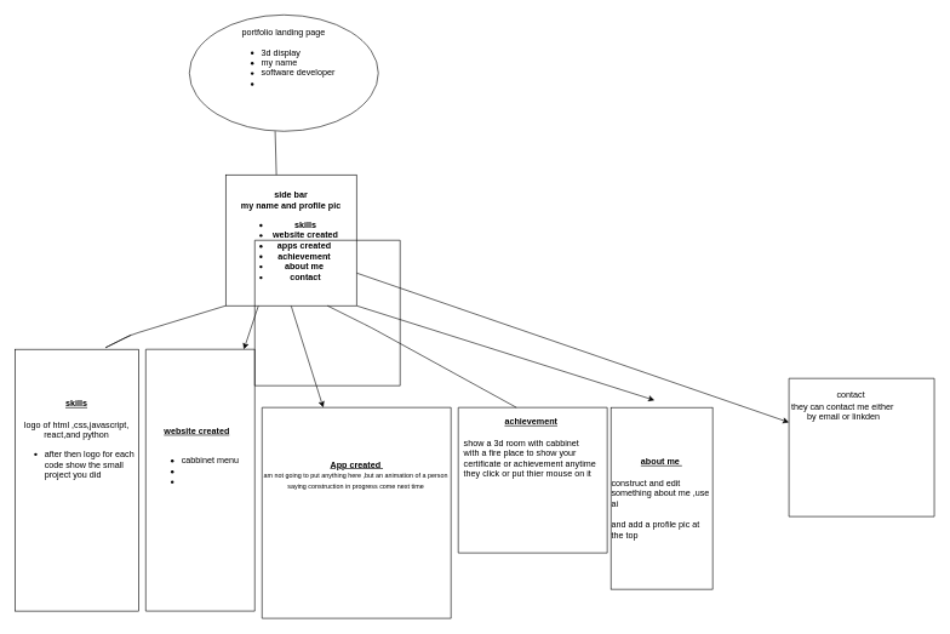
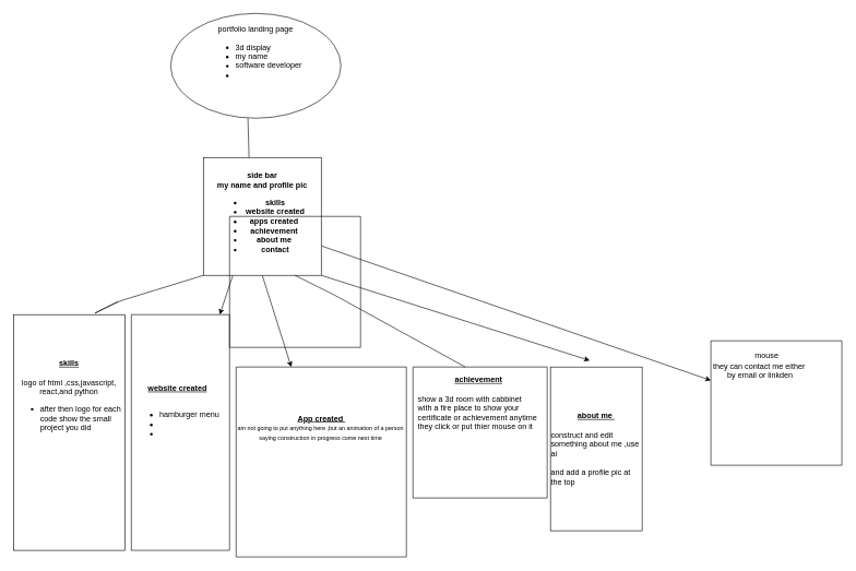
  <mxCell id="0" />
  <mxCell id="1" parent="0" />
  <mxCell id="2" value="&lt;div&gt;&lt;br&gt;&lt;/div&gt;portfolio landing page&lt;div style=&quot;text-align: left;&quot;&gt;&lt;ul&gt;&lt;li&gt;3d display&lt;/li&gt;&lt;li&gt;my name&lt;/li&gt;&lt;li&gt;software developer&lt;/li&gt;&lt;li&gt;&lt;br&gt;&lt;/li&gt;&lt;/ul&gt;&lt;/div&gt;&lt;div&gt;&amp;nbsp;&lt;/div&gt;&lt;div&gt;&amp;nbsp;&lt;div&gt;&lt;br&gt;&lt;/div&gt;&lt;/div&gt;" style="ellipse;whiteSpace=wrap;html=1;" parent="1" vertex="1"><mxGeometry x="260" y="20" width="260" height="160" as="geometry" /></mxCell>
  <mxCell id="3" value="" style="endArrow=none;html=1;entryX=0.454;entryY=1;entryDx=0;entryDy=0;entryPerimeter=0;" parent="1" target="2" edge="1"><mxGeometry width="50" height="50" relative="1" as="geometry"><mxPoint x="378" y="250" as="sourcePoint" /><mxPoint x="340" y="200" as="targetPoint" /><Array as="points"><mxPoint x="380" y="250" /></Array></mxGeometry></mxCell>
  <mxCell id="4" style="edgeStyle=none;html=1;exitX=0.25;exitY=1;exitDx=0;exitDy=0;" edge="1" parent="1" source="8" target="11"><mxGeometry relative="1" as="geometry"><mxPoint x="300" y="470" as="targetPoint" /></mxGeometry></mxCell>
  <mxCell id="5" style="edgeStyle=none;html=1;exitX=0.5;exitY=1;exitDx=0;exitDy=0;" edge="1" parent="1" source="8" target="13"><mxGeometry relative="1" as="geometry"><mxPoint x="400" y="480" as="targetPoint" /></mxGeometry></mxCell>
  <mxCell id="6" style="edgeStyle=none;html=1;exitX=1;exitY=1;exitDx=0;exitDy=0;" edge="1" parent="1" source="8"><mxGeometry relative="1" as="geometry"><mxPoint x="900" y="550" as="targetPoint" /></mxGeometry></mxCell>
  <mxCell id="7" style="edgeStyle=none;html=1;exitX=1;exitY=0.75;exitDx=0;exitDy=0;" edge="1" parent="1" source="8" target="20"><mxGeometry relative="1" as="geometry"><mxPoint x="1093" y="550" as="targetPoint" /></mxGeometry></mxCell>
  <mxCell id="8" value="&lt;b&gt;side bar&lt;/b&gt;&lt;div&gt;&lt;div style=&quot;text-align: left;&quot;&gt;&lt;b&gt;my name and profile pic&lt;/b&gt;&lt;/div&gt;&lt;div&gt;&lt;ul&gt;&lt;li&gt;&lt;b&gt;skills&lt;/b&gt;&lt;/li&gt;&lt;li&gt;&lt;b&gt;website created&lt;/b&gt;&lt;/li&gt;&lt;li&gt;&lt;b&gt;apps created&amp;nbsp;&lt;/b&gt;&lt;/li&gt;&lt;li&gt;&lt;b&gt;achievement&amp;nbsp;&lt;/b&gt;&lt;/li&gt;&lt;li&gt;&lt;b&gt;about me&amp;nbsp;&lt;/b&gt;&lt;/li&gt;&lt;li&gt;&lt;b&gt;contact&lt;/b&gt;&lt;/li&gt;&lt;/ul&gt;&lt;/div&gt;&lt;/div&gt;" style="whiteSpace=wrap;html=1;aspect=fixed;" parent="1" vertex="1"><mxGeometry x="310" y="240" width="180" height="180" as="geometry" /></mxCell>
  <mxCell id="9" value="" style="endArrow=none;html=1;entryX=0;entryY=1;entryDx=0;entryDy=0;" edge="1" parent="1" target="8"><mxGeometry width="50" height="50" relative="1" as="geometry"><mxPoint x="180" y="460" as="sourcePoint" /><mxPoint x="370" y="460" as="targetPoint" /><Array as="points"><mxPoint x="140" y="480" /><mxPoint x="180" y="460" /></Array></mxGeometry></mxCell>
  <mxCell id="10" value="&lt;b&gt;&lt;u&gt;skills&lt;/u&gt;&lt;/b&gt;&lt;div&gt;&lt;span style=&quot;background-color: transparent; text-align: left;&quot;&gt;&lt;br&gt;&lt;/span&gt;&lt;/div&gt;&lt;div&gt;&lt;span style=&quot;background-color: transparent; text-align: left;&quot;&gt;logo of html ,css,javascript, react,and python&lt;/span&gt;&lt;/div&gt;&lt;div style=&quot;&quot;&gt;&lt;ul&gt;&lt;li style=&quot;text-align: left;&quot;&gt;after then logo for each code show the small project you did&lt;/li&gt;&lt;/ul&gt;&lt;/div&gt;&lt;div&gt;&lt;b&gt;&lt;u&gt;&lt;br&gt;&lt;/u&gt;&lt;/b&gt;&lt;/div&gt;&lt;div&gt;&lt;b&gt;&lt;u&gt;&lt;br&gt;&lt;/u&gt;&lt;/b&gt;&lt;/div&gt;&lt;div&gt;&lt;b&gt;&lt;u&gt;&lt;br&gt;&lt;/u&gt;&lt;/b&gt;&lt;/div&gt;&lt;div&gt;&lt;b&gt;&lt;u&gt;&lt;br&gt;&lt;/u&gt;&lt;/b&gt;&lt;/div&gt;&lt;div&gt;&lt;b&gt;&lt;u&gt;&lt;br&gt;&lt;/u&gt;&lt;/b&gt;&lt;/div&gt;&lt;div&gt;&lt;b&gt;&lt;u&gt;&lt;br&gt;&lt;/u&gt;&lt;/b&gt;&lt;/div&gt;&lt;div&gt;&lt;b&gt;&lt;u&gt;&lt;br&gt;&lt;/u&gt;&lt;/b&gt;&lt;/div&gt;" style="whiteSpace=wrap;html=1;" vertex="1" parent="1"><mxGeometry x="20" y="480" width="170" height="360" as="geometry" /></mxCell>
  <mxCell id="11" value="" style="swimlane;startSize=0;" vertex="1" parent="1"><mxGeometry x="200" y="480" width="150" height="360" as="geometry" /></mxCell>
- <mxCell id="12" value="&lt;b&gt;&lt;u&gt;website created&lt;/u&gt;&lt;/b&gt;&lt;div&gt;&lt;b&gt;&lt;u&gt;&lt;br&gt;&lt;/u&gt;&lt;/b&gt;&lt;/div&gt;&lt;div style=&quot;text-align: left;&quot;&gt;&lt;ul&gt;&lt;li&gt;cabbinet menu&amp;nbsp;&lt;/li&gt;&lt;li&gt;&lt;br&gt;&lt;/li&gt;&lt;li&gt;&lt;br&gt;&lt;/li&gt;&lt;/ul&gt;&lt;/div&gt;" style="text;html=1;align=center;verticalAlign=middle;resizable=0;points=[];autosize=1;strokeColor=none;fillColor=none;" vertex="1" parent="1"><mxGeometry x="190" y="568" width="160" height="130" as="geometry" /></mxCell>
+ <mxCell id="12" value="&lt;b&gt;&lt;u&gt;website created&lt;/u&gt;&lt;/b&gt;&lt;div&gt;&lt;b&gt;&lt;u&gt;&lt;br&gt;&lt;/u&gt;&lt;/b&gt;&lt;/div&gt;&lt;div style=&quot;text-align: left;&quot;&gt;&lt;ul&gt;&lt;li&gt;hamburger menu&amp;nbsp;&lt;/li&gt;&lt;li&gt;&lt;br&gt;&lt;/li&gt;&lt;li&gt;&lt;br&gt;&lt;/li&gt;&lt;/ul&gt;&lt;/div&gt;" style="text;html=1;align=center;verticalAlign=middle;resizable=0;points=[];autosize=1;strokeColor=none;fillColor=none;" vertex="1" parent="1"><mxGeometry x="190" y="568" width="160" height="130" as="geometry" /></mxCell>
  <mxCell id="13" value="" style="swimlane;startSize=0;" vertex="1" parent="1"><mxGeometry x="360" y="560" width="260" height="290" as="geometry" /></mxCell>
  <mxCell id="14" value="&lt;b&gt;&lt;u&gt;App created&amp;nbsp;&lt;/u&gt;&lt;/b&gt;&lt;div&gt;&lt;div style=&quot;&quot;&gt;&lt;span style=&quot;font-size: 9px; background-color: transparent;&quot;&gt;am not going to put anything here ,but an animation of a person&amp;nbsp;&lt;/span&gt;&lt;br&gt;&lt;div style=&quot;&quot;&gt;&lt;span style=&quot;background-color: transparent; font-size: 9px;&quot;&gt;saying construction in progress come next time&amp;nbsp;&lt;/span&gt;&lt;/div&gt;&lt;/div&gt;&lt;div&gt;&lt;div&gt;&lt;b&gt;&lt;u&gt;&lt;br&gt;&lt;/u&gt;&lt;/b&gt;&lt;/div&gt;&lt;/div&gt;&lt;/div&gt;" style="text;html=1;align=center;verticalAlign=middle;resizable=0;points=[];autosize=1;strokeColor=none;fillColor=none;" vertex="1" parent="1"><mxGeometry x="350" y="625" width="280" height="70" as="geometry" /></mxCell>
  <mxCell id="15" value="" style="endArrow=none;html=1;" edge="1" parent="1"><mxGeometry width="50" height="50" relative="1" as="geometry"><mxPoint x="710" y="560" as="sourcePoint" /><mxPoint x="450" y="420" as="targetPoint" /><Array as="points"><mxPoint x="510" y="450" /><mxPoint x="450" y="420" /></Array></mxGeometry></mxCell>
  <mxCell id="16" value="" style="swimlane;startSize=0;" vertex="1" parent="1"><mxGeometry x="350" y="330" width="200" height="200" as="geometry"><mxRectangle x="340" y="320" width="50" height="40" as="alternateBounds" /></mxGeometry></mxCell>
  <mxCell id="17" value="" style="swimlane;startSize=0;" vertex="1" parent="1"><mxGeometry x="630" y="560" width="205" height="200" as="geometry" /></mxCell>
  <mxCell id="18" value="&lt;b&gt;&lt;u&gt;achievement&lt;/u&gt;&lt;/b&gt;&lt;div style=&quot;text-align: left;&quot;&gt;&lt;br&gt;&lt;/div&gt;&lt;div style=&quot;text-align: left;&quot;&gt;show a 3d room with cabbinet&lt;/div&gt;&lt;div style=&quot;text-align: left;&quot;&gt;with a fire place to show your&amp;nbsp;&lt;/div&gt;&lt;div style=&quot;text-align: left;&quot;&gt;certificate or achievement anytime&amp;nbsp;&lt;/div&gt;&lt;div style=&quot;text-align: left;&quot;&gt;they click or put thier mouse on it&lt;/div&gt;&lt;div style=&quot;text-align: left;&quot;&gt;&lt;br&gt;&lt;/div&gt;" style="text;html=1;align=center;verticalAlign=middle;resizable=0;points=[];autosize=1;strokeColor=none;fillColor=none;" vertex="1" parent="17"><mxGeometry x="-5" y="8" width="210" height="110" as="geometry" /></mxCell>
  <mxCell id="19" value="&lt;b&gt;&lt;u&gt;about me&amp;nbsp;&lt;/u&gt;&lt;/b&gt;&lt;div&gt;&lt;b&gt;&lt;u&gt;&lt;br&gt;&lt;/u&gt;&lt;/b&gt;&lt;/div&gt;&lt;div style=&quot;text-align: left;&quot;&gt;construct and edit&amp;nbsp; something about me ,use ai&lt;/div&gt;&lt;div style=&quot;text-align: left;&quot;&gt;&lt;br&gt;&lt;/div&gt;&lt;div style=&quot;text-align: left;&quot;&gt;and add a profile pic at the top&lt;/div&gt;" style="whiteSpace=wrap;html=1;" vertex="1" parent="1"><mxGeometry x="840" y="560" width="140" height="250" as="geometry" /></mxCell>
  <mxCell id="20" value="" style="swimlane;startSize=0;" vertex="1" parent="1"><mxGeometry x="1085" y="520" width="200" height="190" as="geometry" /></mxCell>
- <mxCell id="21" value="contact" style="text;html=1;align=center;verticalAlign=middle;resizable=0;points=[];autosize=1;strokeColor=none;fillColor=none;" vertex="1" parent="1"><mxGeometry x="1140" y="528" width="60" height="30" as="geometry" /></mxCell>
+ <mxCell id="21" value="mouse" style="text;html=1;align=center;verticalAlign=middle;resizable=0;points=[];autosize=1;strokeColor=none;fillColor=none;" vertex="1" parent="1"><mxGeometry x="1140" y="528" width="60" height="30" as="geometry" /></mxCell>
  <mxCell id="22" value="they can contact me either&amp;nbsp;&lt;div&gt;&lt;font color=&quot;#000000&quot;&gt;by email or linkden&lt;br&gt;&lt;/font&gt;&lt;div&gt;&lt;br&gt;&lt;/div&gt;&lt;/div&gt;" style="text;html=1;align=center;verticalAlign=middle;resizable=0;points=[];autosize=1;strokeColor=none;fillColor=none;" vertex="1" parent="1"><mxGeometry x="1075" y="543" width="170" height="60" as="geometry" /></mxCell>
